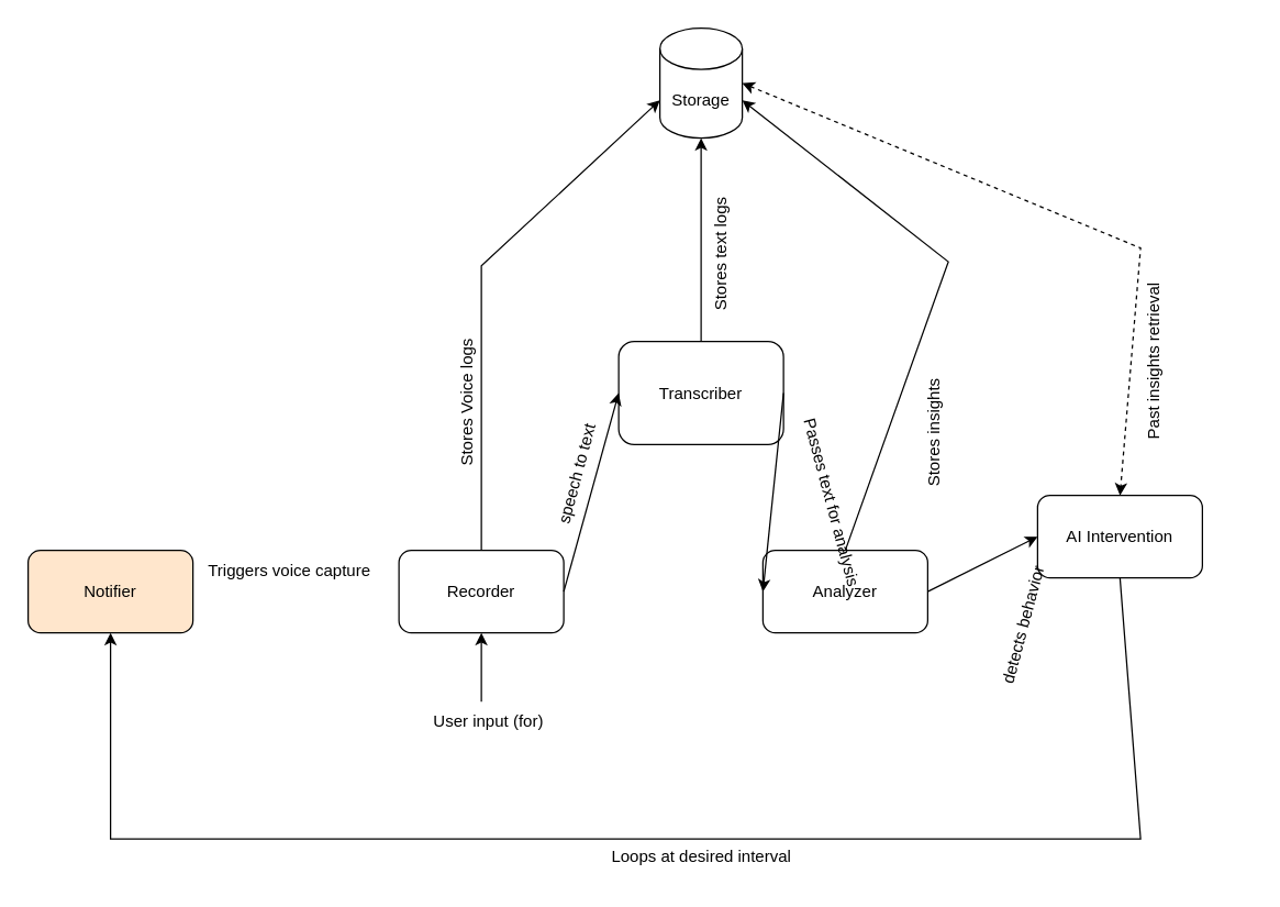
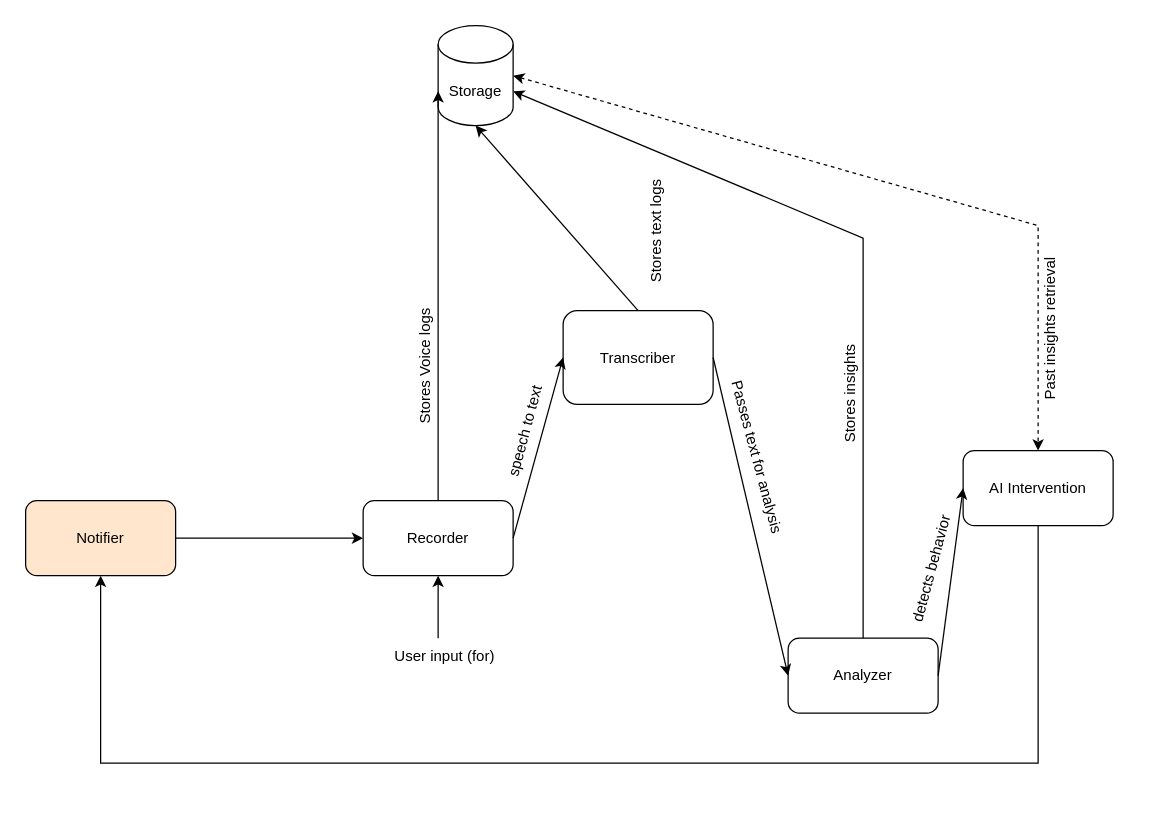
  <mxCell id="0" />
  <mxCell id="1" parent="0" />
  <mxCell id="2" value="Notifier" style="rounded=1;whiteSpace=wrap;html=1;fillColor=#ffe6cc;" vertex="1" parent="1"><mxGeometry x="20" y="400" width="120" height="60" as="geometry" /></mxCell>
  <mxCell id="3" value="Recorder" style="rounded=1;whiteSpace=wrap;html=1;" vertex="1" parent="1"><mxGeometry x="290" y="400" width="120" height="60" as="geometry" /></mxCell>
  <mxCell id="4" value="Transcriber" style="rounded=1;whiteSpace=wrap;html=1;" vertex="1" parent="1"><mxGeometry x="450" y="248" width="120" height="75" as="geometry" /></mxCell>
- <mxCell id="5" value="Analyzer" style="rounded=1;whiteSpace=wrap;html=1;" vertex="1" parent="1"><mxGeometry x="555" y="400" width="120" height="60" as="geometry" /></mxCell>
- <mxCell id="6" value="AI Intervention" style="rounded=1;whiteSpace=wrap;html=1;" vertex="1" parent="1"><mxGeometry x="755" y="360" width="120" height="60" as="geometry" /></mxCell>
- <mxCell id="7" value="Storage" style="shape=cylinder3;whiteSpace=wrap;html=1;boundedLbl=1;backgroundOutline=1;size=15;" vertex="1" parent="1"><mxGeometry x="480" y="20" width="60" height="80" as="geometry" /></mxCell>
+ <mxCell id="5" value="Analyzer" style="rounded=1;whiteSpace=wrap;html=1;" vertex="1" parent="1"><mxGeometry x="630" y="510" width="120" height="60" as="geometry" /></mxCell>
+ <mxCell id="6" value="AI Intervention" style="rounded=1;whiteSpace=wrap;html=1;" vertex="1" parent="1"><mxGeometry x="770" y="360" width="120" height="60" as="geometry" /></mxCell>
+ <mxCell id="7" value="Storage" style="shape=cylinder3;whiteSpace=wrap;html=1;boundedLbl=1;backgroundOutline=1;size=15;" vertex="1" parent="1"><mxGeometry x="350" y="20" width="60" height="80" as="geometry" /></mxCell>
+ <mxCell id="8" value="" style="endArrow=classic;html=1;rounded=0;exitX=1;exitY=0.5;exitDx=0;exitDy=0;entryX=0;entryY=0.5;entryDx=0;entryDy=0;" edge="1" parent="1" source="2" target="3"><mxGeometry width="50" height="50" relative="1" as="geometry"><mxPoint x="550" y="450" as="sourcePoint" /><mxPoint x="600" y="400" as="targetPoint" /></mxGeometry></mxCell>
  <mxCell id="9" value="" style="endArrow=classic;html=1;rounded=0;exitX=1;exitY=0.5;exitDx=0;exitDy=0;entryX=0;entryY=0.5;entryDx=0;entryDy=0;" edge="1" parent="1" source="3" target="4"><mxGeometry width="50" height="50" relative="1" as="geometry"><mxPoint x="550" y="450" as="sourcePoint" /><mxPoint x="600" y="400" as="targetPoint" /></mxGeometry></mxCell>
  <mxCell id="10" value="" style="endArrow=classic;html=1;rounded=0;exitX=1;exitY=0.5;exitDx=0;exitDy=0;entryX=0;entryY=0.5;entryDx=0;entryDy=0;" edge="1" parent="1" source="4" target="5"><mxGeometry width="50" height="50" relative="1" as="geometry"><mxPoint x="550" y="450" as="sourcePoint" /><mxPoint x="600" y="400" as="targetPoint" /></mxGeometry></mxCell>
  <mxCell id="11" value="" style="endArrow=classic;html=1;rounded=0;exitX=1;exitY=0.5;exitDx=0;exitDy=0;entryX=0;entryY=0.5;entryDx=0;entryDy=0;" edge="1" parent="1" source="5" target="6"><mxGeometry width="50" height="50" relative="1" as="geometry"><mxPoint x="550" y="450" as="sourcePoint" /><mxPoint x="600" y="400" as="targetPoint" /></mxGeometry></mxCell>
  <mxCell id="12" value="" style="endArrow=classic;html=1;rounded=0;exitX=0.5;exitY=0;exitDx=0;exitDy=0;entryX=0;entryY=0;entryDx=0;entryDy=52.5;entryPerimeter=0;" edge="1" parent="1" source="3" target="7"><mxGeometry width="50" height="50" relative="1" as="geometry"><mxPoint x="550" y="420" as="sourcePoint" /><mxPoint x="600" y="370" as="targetPoint" /><Array as="points"><mxPoint x="350" y="193" /></Array></mxGeometry></mxCell>
  <mxCell id="13" value="" style="endArrow=classic;html=1;rounded=0;exitX=0.5;exitY=0;exitDx=0;exitDy=0;entryX=0.5;entryY=1;entryDx=0;entryDy=0;entryPerimeter=0;" edge="1" parent="1" source="4" target="7"><mxGeometry width="50" height="50" relative="1" as="geometry"><mxPoint x="550" y="420" as="sourcePoint" /><mxPoint x="600" y="370" as="targetPoint" /></mxGeometry></mxCell>
  <mxCell id="14" value="" style="endArrow=classic;html=1;rounded=0;exitX=0.5;exitY=0;exitDx=0;exitDy=0;entryX=1;entryY=0;entryDx=0;entryDy=52.5;entryPerimeter=0;" edge="1" parent="1" source="5" target="7"><mxGeometry width="50" height="50" relative="1" as="geometry"><mxPoint x="550" y="420" as="sourcePoint" /><mxPoint x="600" y="370" as="targetPoint" /><Array as="points"><mxPoint x="690" y="190" /></Array></mxGeometry></mxCell>
  <mxCell id="15" value="" style="endArrow=classic;startArrow=classic;html=1;rounded=0;exitX=1;exitY=0.5;exitDx=0;exitDy=0;exitPerimeter=0;entryX=0.5;entryY=0;entryDx=0;entryDy=0;dashed=1;" edge="1" parent="1" source="7" target="6"><mxGeometry width="50" height="50" relative="1" as="geometry"><mxPoint x="510" y="420" as="sourcePoint" /><mxPoint x="560" y="370" as="targetPoint" /><Array as="points"><mxPoint x="830" y="180" /></Array></mxGeometry></mxCell>
  <mxCell id="16" value="" style="endArrow=classic;html=1;rounded=0;exitX=0.5;exitY=1;exitDx=0;exitDy=0;entryX=0.5;entryY=1;entryDx=0;entryDy=0;" edge="1" parent="1" source="6" target="2"><mxGeometry width="50" height="50" relative="1" as="geometry"><mxPoint x="510" y="420" as="sourcePoint" /><mxPoint x="560" y="370" as="targetPoint" /><Array as="points"><mxPoint x="830" y="610" /><mxPoint x="80" y="610" /></Array></mxGeometry></mxCell>
- <mxCell id="17" value="Loops at desired interval" style="text;html=1;align=center;verticalAlign=middle;resizable=0;points=[];autosize=1;strokeColor=none;fillColor=none;" vertex="1" parent="1"><mxGeometry x="435" y="608" width="150" height="30" as="geometry" /></mxCell>
  <mxCell id="18" value="Stores Voice logs" style="text;html=1;align=center;verticalAlign=middle;resizable=0;points=[];autosize=1;strokeColor=none;fillColor=none;rotation=-90;" vertex="1" parent="1"><mxGeometry x="280" y="278" width="120" height="30" as="geometry" /></mxCell>
  <mxCell id="19" value="Stores text logs" style="text;html=1;align=center;verticalAlign=middle;resizable=0;points=[];autosize=1;strokeColor=none;fillColor=none;rotation=-90;" vertex="1" parent="1"><mxGeometry x="470" y="170" width="110" height="30" as="geometry" /></mxCell>
  <mxCell id="20" value="Stores insights" style="text;html=1;align=center;verticalAlign=middle;resizable=0;points=[];autosize=1;strokeColor=none;fillColor=none;rotation=-90;" vertex="1" parent="1"><mxGeometry x="630" y="300" width="100" height="30" as="geometry" /></mxCell>
  <mxCell id="21" value="Past insights retrieval" style="text;html=1;align=center;verticalAlign=middle;resizable=0;points=[];autosize=1;strokeColor=none;fillColor=none;rotation=-90;" vertex="1" parent="1"><mxGeometry x="770" y="248" width="140" height="30" as="geometry" /></mxCell>
  <mxCell id="22" value="User input (for)" style="text;html=1;align=center;verticalAlign=middle;resizable=0;points=[];autosize=1;strokeColor=none;fillColor=none;" vertex="1" parent="1"><mxGeometry x="290" y="510" width="130" height="30" as="geometry" /></mxCell>
  <mxCell id="23" value="" style="endArrow=classic;html=1;rounded=0;entryX=0.5;entryY=1;entryDx=0;entryDy=0;" edge="1" parent="1" target="3"><mxGeometry width="50" height="50" relative="1" as="geometry"><mxPoint x="350" y="510" as="sourcePoint" /><mxPoint x="560" y="380" as="targetPoint" /></mxGeometry></mxCell>
- <mxCell id="24" value="Triggers voice capture" style="text;html=1;align=center;verticalAlign=middle;resizable=0;points=[];autosize=1;strokeColor=none;fillColor=none;" vertex="1" parent="1"><mxGeometry x="140" y="400" width="140" height="30" as="geometry" /></mxCell>
  <mxCell id="25" value="speech to text" style="text;html=1;align=center;verticalAlign=middle;resizable=0;points=[];autosize=1;strokeColor=none;fillColor=none;rotation=-75;" vertex="1" parent="1"><mxGeometry x="370" y="330" width="100" height="30" as="geometry" /></mxCell>
  <mxCell id="26" value="Passes text for analysis" style="text;html=1;align=center;verticalAlign=middle;resizable=0;points=[];autosize=1;strokeColor=none;fillColor=none;rotation=75;" vertex="1" parent="1"><mxGeometry x="530" y="350" width="150" height="30" as="geometry" /></mxCell>
  <mxCell id="27" value="detects behavior" style="text;html=1;align=center;verticalAlign=middle;resizable=0;points=[];autosize=1;strokeColor=none;fillColor=none;rotation=-75;" vertex="1" parent="1"><mxGeometry x="690" y="440" width="110" height="30" as="geometry" /></mxCell>
